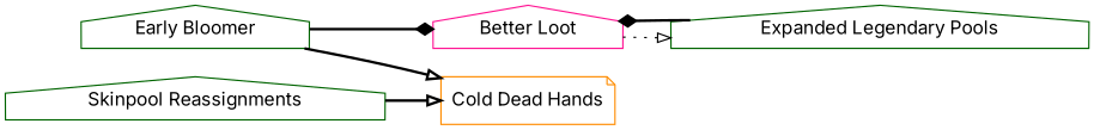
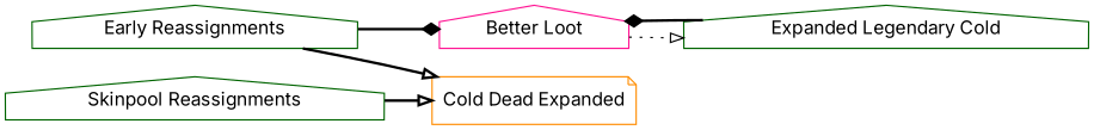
  digraph {
    fontname=Inter
    rankdir=LR
    node [color=darkgreen fontname=Inter shape=house]
    edge [arrowhead=onormal fontname=Inter style=bold]
    n1 [color=deeppink label="Better Loot"]
-   n2 [label="Expanded Legendary Pools"]
-   n3 [color=darkorange label="Cold Dead Hands" shape=note]
-   n4 [label="Early Bloomer"]
+   n2 [label="Expanded Legendary Cold"]
+   n3 [color=darkorange label="Cold Dead Expanded" shape=note]
+   n4 [label="Early Reassignments"]
    n5 [label="Skinpool Reassignments"]
    n1 -> n2 [style=dotted]
    n2 -> n1 [arrowhead=diamond]
    n4 -> n1 [arrowhead=diamond]
    n4 -> n3
    n5 -> n3
  }
